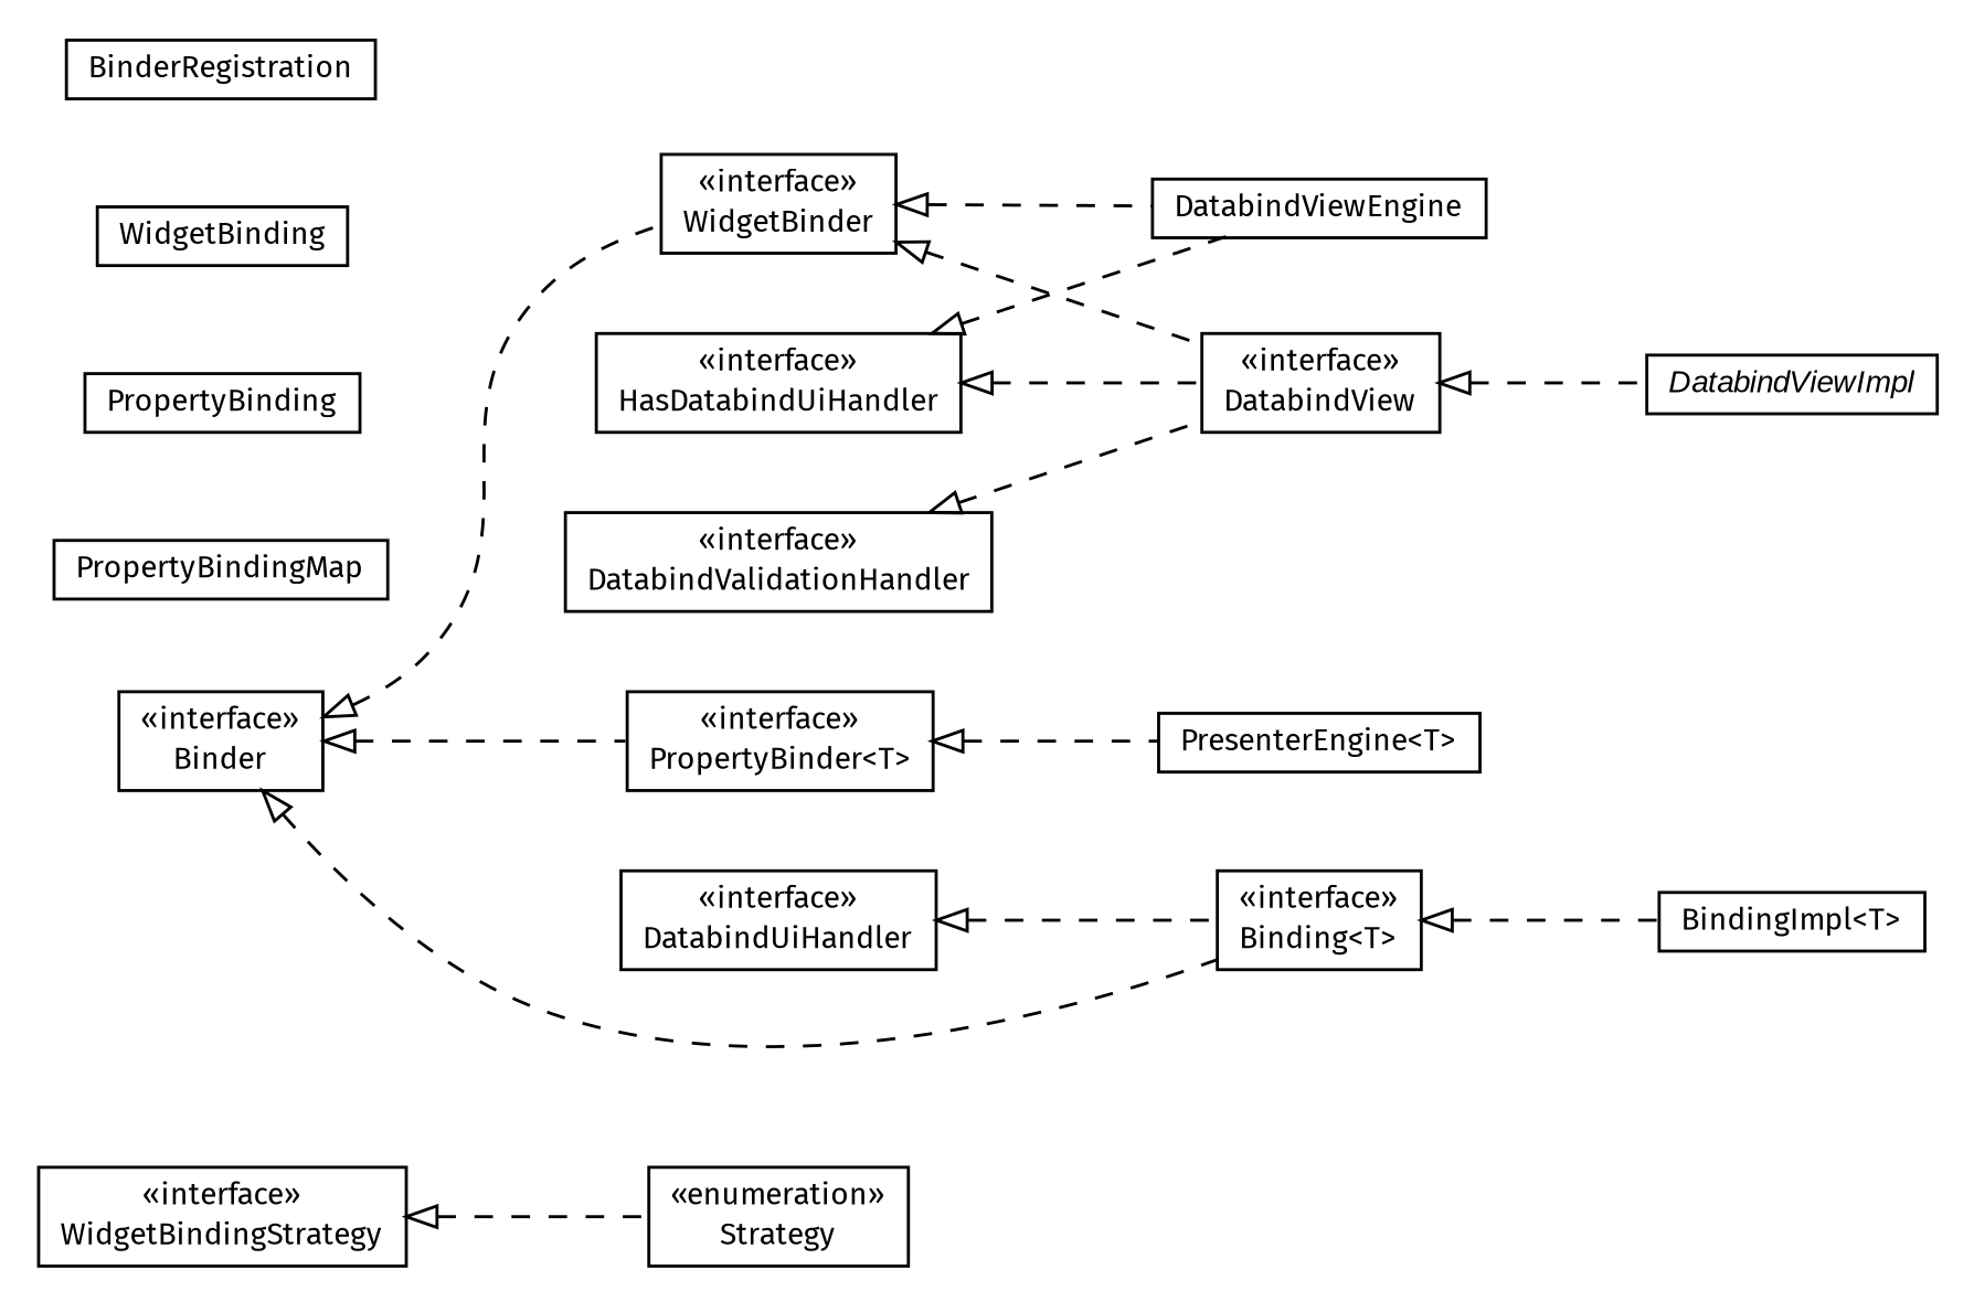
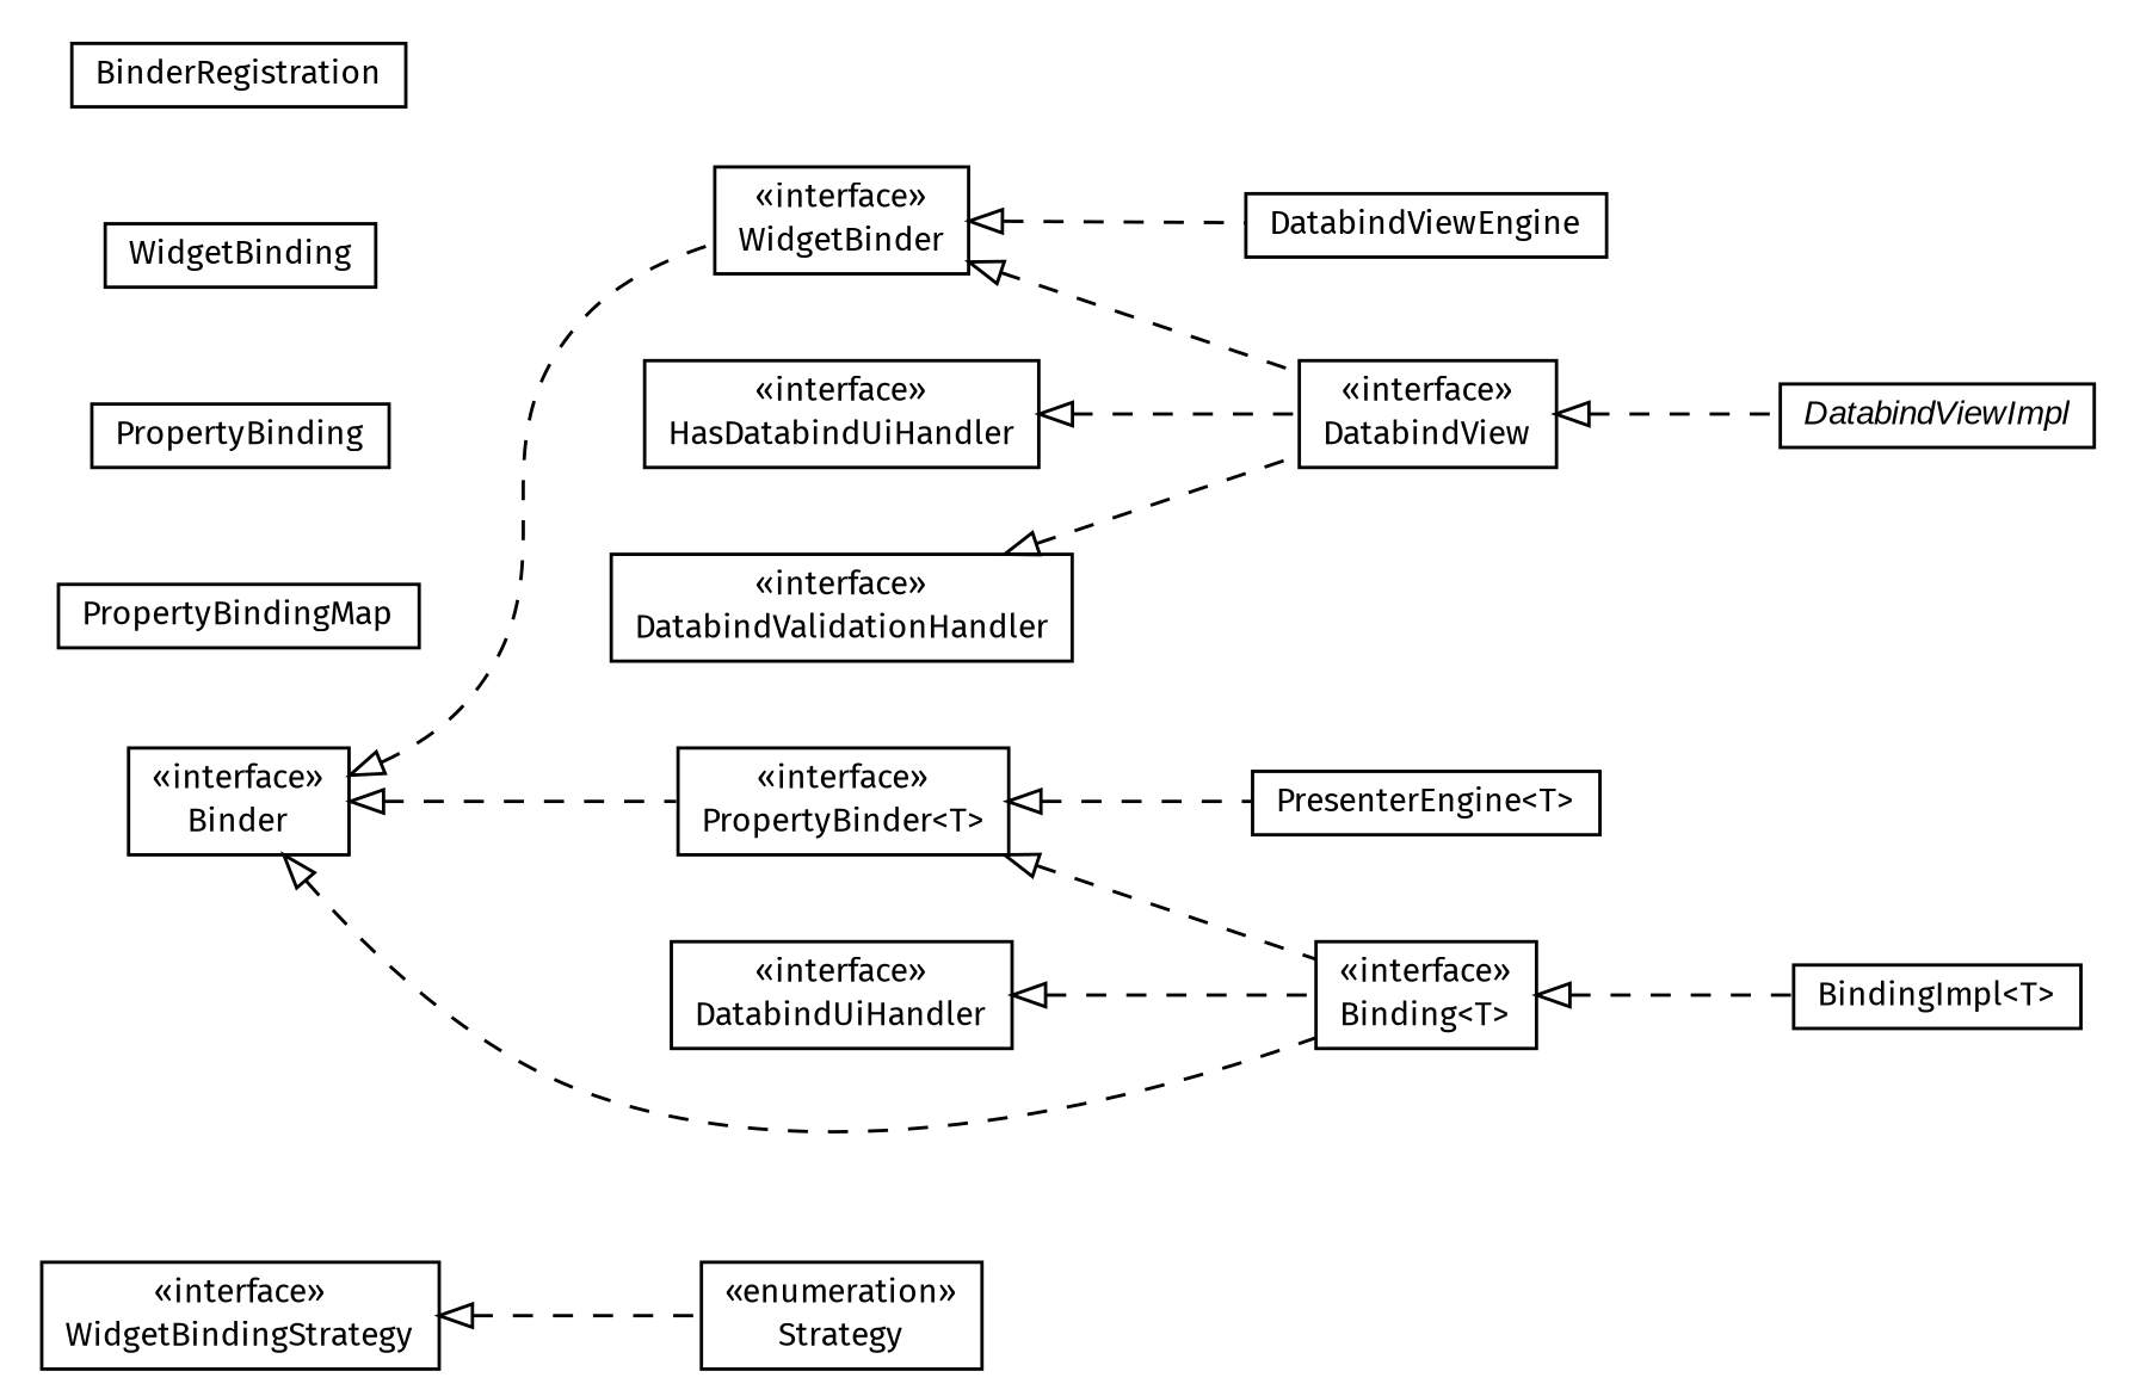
  digraph {
    fontname="Fira Sans"
    nodesep=0.25
    rankdir=LR
    ranksep=0.5
    node [fontcolor=black fontname="Fira Sans" fontsize=10.0 shape=plaintext]
    edge [arrowtail=empty dir=back fontname="Fira Sans" fontsize=10 headport=p labelfontname=arial labelfontsize=10 style=dashed tailport=p]
    n1 [label=<<table title="org.turbogwt.mvp.databind.WidgetBindingStrategy" border="0" cellborder="1" cellspacing="0" cellpadding="2" port="p" href="./WidgetBindingStrategy.html"> 		<tr><td><table border="0" cellspacing="0" cellpadding="1"> <tr><td align="center" balign="center"> &#171;interface&#187; </td></tr> <tr><td align="center" balign="center"> WidgetBindingStrategy </td></tr> 		</table></td></tr> 		</table>>]
    n2 [label=<<table title="org.turbogwt.mvp.databind.Strategy" border="0" cellborder="1" cellspacing="0" cellpadding="2" port="p" href="./Strategy.html"> 		<tr><td><table border="0" cellspacing="0" cellpadding="1"> <tr><td align="center" balign="center"> &#171;enumeration&#187; </td></tr> <tr><td align="center" balign="center"> Strategy </td></tr> 		</table></td></tr> 		</table>>]
    n3 [label=<<table title="org.turbogwt.mvp.databind.WidgetBinder" border="0" cellborder="1" cellspacing="0" cellpadding="2" port="p" href="./WidgetBinder.html"> 		<tr><td><table border="0" cellspacing="0" cellpadding="1"> <tr><td align="center" balign="center"> &#171;interface&#187; </td></tr> <tr><td align="center" balign="center"> WidgetBinder </td></tr> 		</table></td></tr> 		</table>>]
    n4 [label=<<table title="org.turbogwt.mvp.databind.DatabindViewEngine" border="0" cellborder="1" cellspacing="0" cellpadding="2" port="p" href="./DatabindViewEngine.html"> 		<tr><td><table border="0" cellspacing="0" cellpadding="1"> <tr><td align="center" balign="center"> DatabindViewEngine </td></tr> 		</table></td></tr> 		</table>>]
    n5 [label=<<table title="org.turbogwt.mvp.databind.DatabindView" border="0" cellborder="1" cellspacing="0" cellpadding="2" port="p" href="./DatabindView.html"> 		<tr><td><table border="0" cellspacing="0" cellpadding="1"> <tr><td align="center" balign="center"> &#171;interface&#187; </td></tr> <tr><td align="center" balign="center"> DatabindView </td></tr> 		</table></td></tr> 		</table>>]
    n6 [label=<<table title="org.turbogwt.mvp.databind.DatabindViewImpl" border="0" cellborder="1" cellspacing="0" cellpadding="2" port="p" href="./DatabindViewImpl.html"> 		<tr><td><table border="0" cellspacing="0" cellpadding="1"> <tr><td align="center" balign="center"><font face="arial italic"> DatabindViewImpl </font></td></tr> 		</table></td></tr> 		</table>>]
    n7 [label=<<table title="org.turbogwt.mvp.databind.PropertyBinder" border="0" cellborder="1" cellspacing="0" cellpadding="2" port="p" href="./PropertyBinder.html"> 		<tr><td><table border="0" cellspacing="0" cellpadding="1"> <tr><td align="center" balign="center"> &#171;interface&#187; </td></tr> <tr><td align="center" balign="center"> PropertyBinder&lt;T&gt; </td></tr> 		</table></td></tr> 		</table>>]
    n8 [label=<<table title="org.turbogwt.mvp.databind.PresenterEngine" border="0" cellborder="1" cellspacing="0" cellpadding="2" port="p" href="./PresenterEngine.html"> 		<tr><td><table border="0" cellspacing="0" cellpadding="1"> <tr><td align="center" balign="center"> PresenterEngine&lt;T&gt; </td></tr> 		</table></td></tr> 		</table>>]
    n9 [label=<<table title="org.turbogwt.mvp.databind.Binding" border="0" cellborder="1" cellspacing="0" cellpadding="2" port="p" href="./Binding.html"> 		<tr><td><table border="0" cellspacing="0" cellpadding="1"> <tr><td align="center" balign="center"> &#171;interface&#187; </td></tr> <tr><td align="center" balign="center"> Binding&lt;T&gt; </td></tr> 		</table></td></tr> 		</table>>]
    n10 [label=<<table title="org.turbogwt.mvp.databind.BindingImpl" border="0" cellborder="1" cellspacing="0" cellpadding="2" port="p" href="./BindingImpl.html"> 		<tr><td><table border="0" cellspacing="0" cellpadding="1"> <tr><td align="center" balign="center"> BindingImpl&lt;T&gt; </td></tr> 		</table></td></tr> 		</table>>]
    n11 [label=<<table title="org.turbogwt.mvp.databind.PresenterEngine.PropertyBindingMap" border="0" cellborder="1" cellspacing="0" cellpadding="2" port="p" href="./PresenterEngine.PropertyBindingMap.html"> 		<tr><td><table border="0" cellspacing="0" cellpadding="1"> <tr><td align="center" balign="center"> PropertyBindingMap </td></tr> 		</table></td></tr> 		</table>>]
    n12 [label=<<table title="org.turbogwt.mvp.databind.PresenterEngine.PropertyBinding" border="0" cellborder="1" cellspacing="0" cellpadding="2" port="p" href="./PresenterEngine.PropertyBinding.html"> 		<tr><td><table border="0" cellspacing="0" cellpadding="1"> <tr><td align="center" balign="center"> PropertyBinding </td></tr> 		</table></td></tr> 		</table>>]
    n13 [label=<<table title="org.turbogwt.mvp.databind.HasDatabindUiHandler" border="0" cellborder="1" cellspacing="0" cellpadding="2" port="p" href="./HasDatabindUiHandler.html"> 		<tr><td><table border="0" cellspacing="0" cellpadding="1"> <tr><td align="center" balign="center"> &#171;interface&#187; </td></tr> <tr><td align="center" balign="center"> HasDatabindUiHandler </td></tr> 		</table></td></tr> 		</table>>]
    n14 [label=<<table title="org.turbogwt.mvp.databind.DatabindViewEngine.WidgetBinding" border="0" cellborder="1" cellspacing="0" cellpadding="2" port="p" href="./DatabindViewEngine.WidgetBinding.html"> 		<tr><td><table border="0" cellspacing="0" cellpadding="1"> <tr><td align="center" balign="center"> WidgetBinding </td></tr> 		</table></td></tr> 		</table>>]
    n15 [label=<<table title="org.turbogwt.mvp.databind.DatabindValidationHandler" border="0" cellborder="1" cellspacing="0" cellpadding="2" port="p" href="./DatabindValidationHandler.html"> 		<tr><td><table border="0" cellspacing="0" cellpadding="1"> <tr><td align="center" balign="center"> &#171;interface&#187; </td></tr> <tr><td align="center" balign="center"> DatabindValidationHandler </td></tr> 		</table></td></tr> 		</table>>]
    n16 [label=<<table title="org.turbogwt.mvp.databind.DatabindUiHandler" border="0" cellborder="1" cellspacing="0" cellpadding="2" port="p" href="./DatabindUiHandler.html"> 		<tr><td><table border="0" cellspacing="0" cellpadding="1"> <tr><td align="center" balign="center"> &#171;interface&#187; </td></tr> <tr><td align="center" balign="center"> DatabindUiHandler </td></tr> 		</table></td></tr> 		</table>>]
    n17 [label=<<table title="org.turbogwt.mvp.databind.BinderRegistration" border="0" cellborder="1" cellspacing="0" cellpadding="2" port="p" href="./BinderRegistration.html"> 		<tr><td><table border="0" cellspacing="0" cellpadding="1"> <tr><td align="center" balign="center"> BinderRegistration </td></tr> 		</table></td></tr> 		</table>>]
    n18 [label=<<table title="org.turbogwt.mvp.databind.Binder" border="0" cellborder="1" cellspacing="0" cellpadding="2" port="p" href="./Binder.html"> 		<tr><td><table border="0" cellspacing="0" cellpadding="1"> <tr><td align="center" balign="center"> &#171;interface&#187; </td></tr> <tr><td align="center" balign="center"> Binder </td></tr> 		</table></td></tr> 		</table>>]
    n1 -> n2
    n3 -> n4
    n3 -> n5
    n5 -> n6
    n7 -> n8
+   n7 -> n9
    n9 -> n10
-   n13 -> n4
    n13 -> n5
    n15 -> n5
    n16 -> n9
    n18 -> n3
    n18 -> n7
    n18 -> n9
  }
